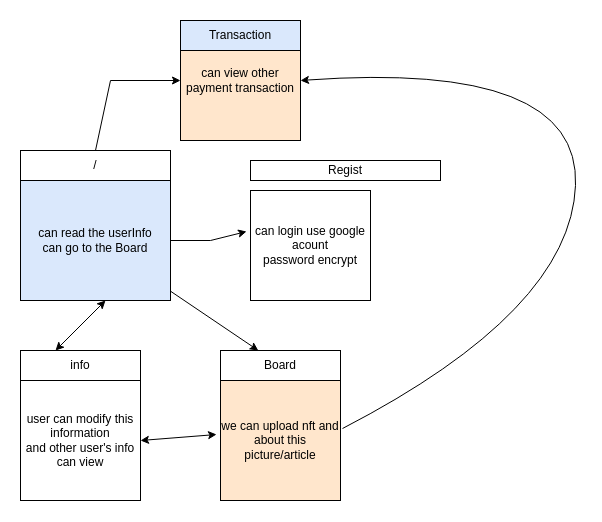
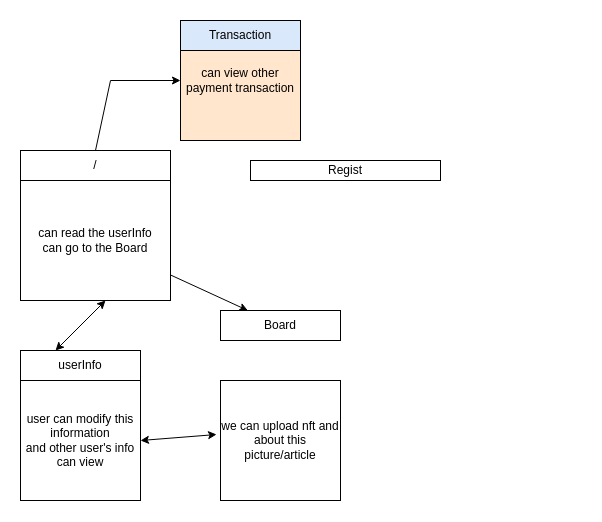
  <mxCell id="0" />
  <mxCell id="1" parent="0" />
- <mxCell id="2" value="can read the userInfo&lt;br&gt;can go to the Board" style="rounded=0;whiteSpace=wrap;html=1;fillColor=#dae8fc;" vertex="1" parent="1"><mxGeometry x="20" y="180" width="150" height="120" as="geometry" /></mxCell>
+ <mxCell id="2" value="can read the userInfo&lt;br&gt;can go to the Board" style="rounded=0;whiteSpace=wrap;html=1;" vertex="1" parent="1"><mxGeometry x="20" y="180" width="150" height="120" as="geometry" /></mxCell>
  <mxCell id="3" value="/" style="rounded=0;whiteSpace=wrap;html=1;" vertex="1" parent="1"><mxGeometry x="20" y="150" width="150" height="30" as="geometry" /></mxCell>
- <mxCell id="4" value="can login use google acount&lt;br&gt;password encrypt" style="rounded=0;whiteSpace=wrap;html=1;" vertex="1" parent="1"><mxGeometry x="250" y="190" width="120" height="110" as="geometry" /></mxCell>
  <mxCell id="5" value="Regist" style="rounded=0;whiteSpace=wrap;html=1;" vertex="1" parent="1"><mxGeometry x="250" y="160" width="190" height="20" as="geometry" /></mxCell>
- <mxCell id="6" value="we can upload nft and about this picture/article" style="whiteSpace=wrap;html=1;aspect=fixed;fillColor=#ffe6cc;" vertex="1" parent="1"><mxGeometry x="220" y="380" width="120" height="120" as="geometry" /></mxCell>
- <mxCell id="7" value="Board" style="rounded=0;whiteSpace=wrap;html=1;" vertex="1" parent="1"><mxGeometry x="220" y="350" width="120" height="30" as="geometry" /></mxCell>
+ <mxCell id="6" value="we can upload nft and about this picture/article" style="whiteSpace=wrap;html=1;aspect=fixed;" vertex="1" parent="1"><mxGeometry x="220" y="380" width="120" height="120" as="geometry" /></mxCell>
+ <mxCell id="7" value="Board" style="rounded=0;whiteSpace=wrap;html=1;" vertex="1" parent="1"><mxGeometry x="220" y="310" width="120" height="30" as="geometry" /></mxCell>
  <mxCell id="8" value="user can modify this information&lt;br&gt;and other user's info&lt;br&gt;can view" style="whiteSpace=wrap;html=1;aspect=fixed;" vertex="1" parent="1"><mxGeometry x="20" y="380" width="120" height="120" as="geometry" /></mxCell>
- <mxCell id="9" value="info" style="rounded=0;whiteSpace=wrap;html=1;" vertex="1" parent="1"><mxGeometry x="20" y="350" width="120" height="30" as="geometry" /></mxCell>
- <mxCell id="10" value="" style="endArrow=classic;html=1;rounded=0;entryX=-0.033;entryY=0.373;entryDx=0;entryDy=0;entryPerimeter=0;" edge="1" parent="1" source="2" target="4"><mxGeometry width="50" height="50" relative="1" as="geometry"><mxPoint x="183.5" y="250" as="sourcePoint" /><mxPoint x="233.5" y="200" as="targetPoint" /><Array as="points"><mxPoint x="210" y="240" /></Array></mxGeometry></mxCell>
+ <mxCell id="9" value="userInfo" style="rounded=0;whiteSpace=wrap;html=1;" vertex="1" parent="1"><mxGeometry x="20" y="350" width="120" height="30" as="geometry" /></mxCell>
  <mxCell id="11" value="" style="endArrow=classic;html=1;rounded=0;" edge="1" parent="1" source="2" target="7"><mxGeometry width="50" height="50" relative="1" as="geometry"><mxPoint x="170" y="350" as="sourcePoint" /><mxPoint x="220" y="300" as="targetPoint" /></mxGeometry></mxCell>
  <mxCell id="12" value="" style="endArrow=classic;startArrow=classic;html=1;rounded=0;" edge="1" parent="1"><mxGeometry width="50" height="50" relative="1" as="geometry"><mxPoint x="55" y="350" as="sourcePoint" /><mxPoint x="105" y="300" as="targetPoint" /></mxGeometry></mxCell>
  <mxCell id="13" value="" style="endArrow=classic;startArrow=classic;html=1;rounded=0;entryX=-0.033;entryY=0.45;entryDx=0;entryDy=0;entryPerimeter=0;exitX=1;exitY=0.5;exitDx=0;exitDy=0;" edge="1" parent="1" source="8" target="6"><mxGeometry width="50" height="50" relative="1" as="geometry"><mxPoint x="150" y="480" as="sourcePoint" /><mxPoint x="200" y="430" as="targetPoint" /></mxGeometry></mxCell>
  <mxCell id="14" value="can view other payment transaction" style="whiteSpace=wrap;html=1;aspect=fixed;fillColor=#ffe6cc;" vertex="1" parent="1"><mxGeometry x="180" y="20" width="120" height="120" as="geometry" /></mxCell>
  <mxCell id="15" value="Transaction" style="rounded=0;whiteSpace=wrap;html=1;fillColor=#dae8fc;" vertex="1" parent="1"><mxGeometry x="180" y="20" width="120" height="30" as="geometry" /></mxCell>
  <mxCell id="16" value="" style="endArrow=classic;html=1;rounded=0;entryX=0;entryY=0.5;entryDx=0;entryDy=0;exitX=0.5;exitY=0;exitDx=0;exitDy=0;" edge="1" parent="1" source="3" target="14"><mxGeometry width="50" height="50" relative="1" as="geometry"><mxPoint x="100" y="140" as="sourcePoint" /><mxPoint x="130" y="50" as="targetPoint" /><Array as="points"><mxPoint x="110" y="80" /></Array></mxGeometry></mxCell>
- <mxCell id="17" value="" style="curved=1;endArrow=classic;html=1;rounded=0;exitX=1.017;exitY=0.4;exitDx=0;exitDy=0;exitPerimeter=0;entryX=1;entryY=0.5;entryDx=0;entryDy=0;" edge="1" parent="1" source="6" target="14"><mxGeometry width="50" height="50" relative="1" as="geometry"><mxPoint x="420" y="310" as="sourcePoint" /><mxPoint x="490" y="100" as="targetPoint" /><Array as="points"><mxPoint x="570" y="310" /><mxPoint x="580" y="60" /></Array></mxGeometry></mxCell>
